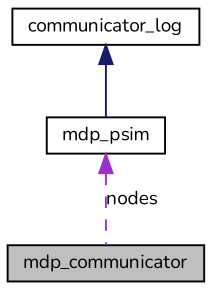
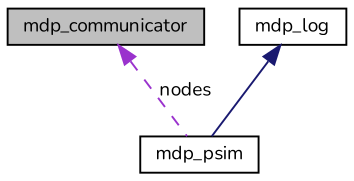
  digraph {
    fontname=Nunito
    node [color=black fillcolor=white fontname=Nunito fontsize=10 shape=record style=filled]
    edge [dir=back fontname=Nunito fontsize=10 labelfontname=FreeSans labelfontsize=10]
    n1 [fillcolor=grey75 fontcolor=black height=0.2 label=mdp_communicator width=0.4]
-   n2 [height=0.2 label=communicator_log width=0.4]
+   n2 [height=0.2 label=mdp_log width=0.4]
    n3 [height=0.2 label=mdp_psim width=0.4]
    n2 -> n3 [color=midnightblue style=solid]
-   n3 -> n1 [color=darkorchid3 label=nodes style=dashed]
+   n1 -> n3 [color=darkorchid3 label=nodes style=dashed]
  }
